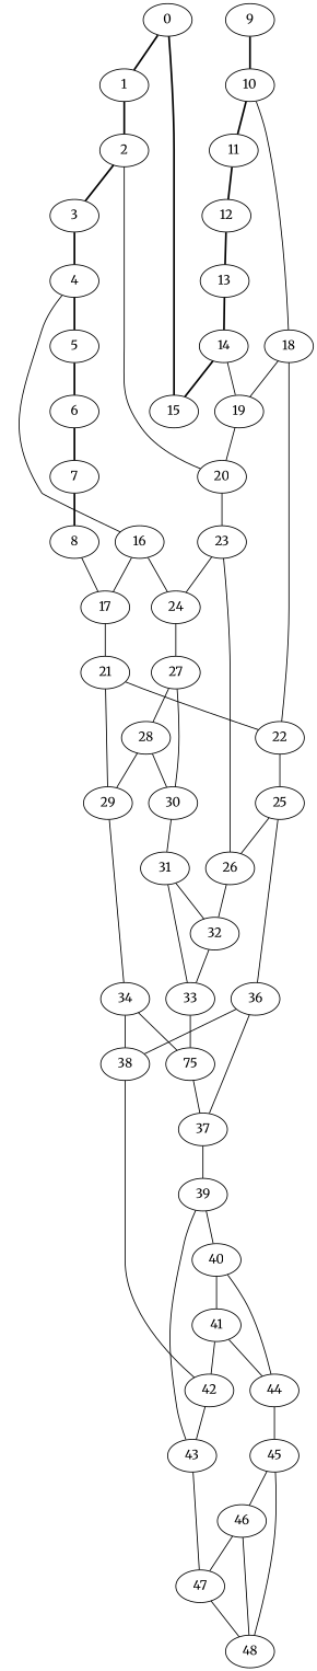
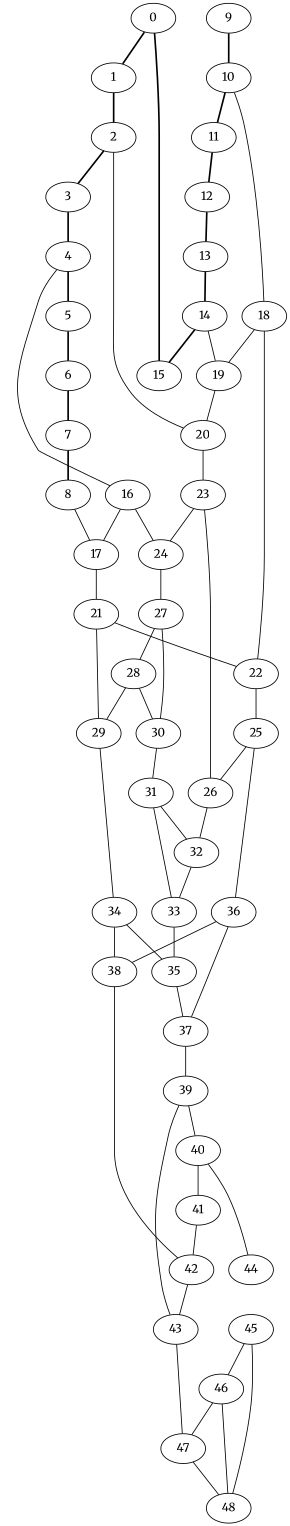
  graph {
    fontname=Merriweather
    node [fontname=Merriweather]
    edge [fontname=Merriweather]
    0
    1
    15
    2
    3
    20
    4
    23
    5
    16
    24
    26
    6
    17
    7
    21
    27
    8
    9
    10
    11
    18
    22
    29
    12
    19
    13
    25
    14
    28
    30
    34
    36
    32
    38
-   35 [label=75]
+   35
    37
    33
    31
    42
    39
    43
    40
    41
    44
    47
    45
    48
    46
    0 -- 1 [style=bold]
    0 -- 15 [style=bold]
    1 -- 2 [style=bold]
    2 -- 3 [style=bold]
    2 -- 20
    3 -- 4 [style=bold]
    20 -- 23
    4 -- 5 [style=bold]
    4 -- 16
    23 -- 24
    23 -- 26
    5 -- 6 [style=bold]
    16 -- 24
    16 -- 17
    24 -- 27
    26 -- 32
    6 -- 7 [style=bold]
    17 -- 21
    7 -- 8 [style=bold]
    21 -- 22
    21 -- 29
    27 -- 28
    27 -- 30
    8 -- 17
    9 -- 10 [style=bold]
    10 -- 11 [style=bold]
    10 -- 18
    11 -- 12 [style=bold]
    18 -- 22
    18 -- 19
    22 -- 25
    29 -- 34
    12 -- 13 [style=bold]
    19 -- 20
    13 -- 14 [style=bold]
    25 -- 26
    25 -- 36
    14 -- 15 [style=bold]
    14 -- 19
    28 -- 29
    28 -- 30
    30 -- 31
    34 -- 38
    34 -- 35
    36 -- 38
    36 -- 37
    32 -- 33
    38 -- 42
    35 -- 37
    37 -- 39
    33 -- 35
    31 -- 32
    31 -- 33
    42 -- 43
    39 -- 43
    39 -- 40
    43 -- 47
    40 -- 41
    40 -- 44
    41 -- 42
-   41 -- 44
-   44 -- 45
    47 -- 48
    45 -- 48
    45 -- 46
    46 -- 47
    46 -- 48
  }
